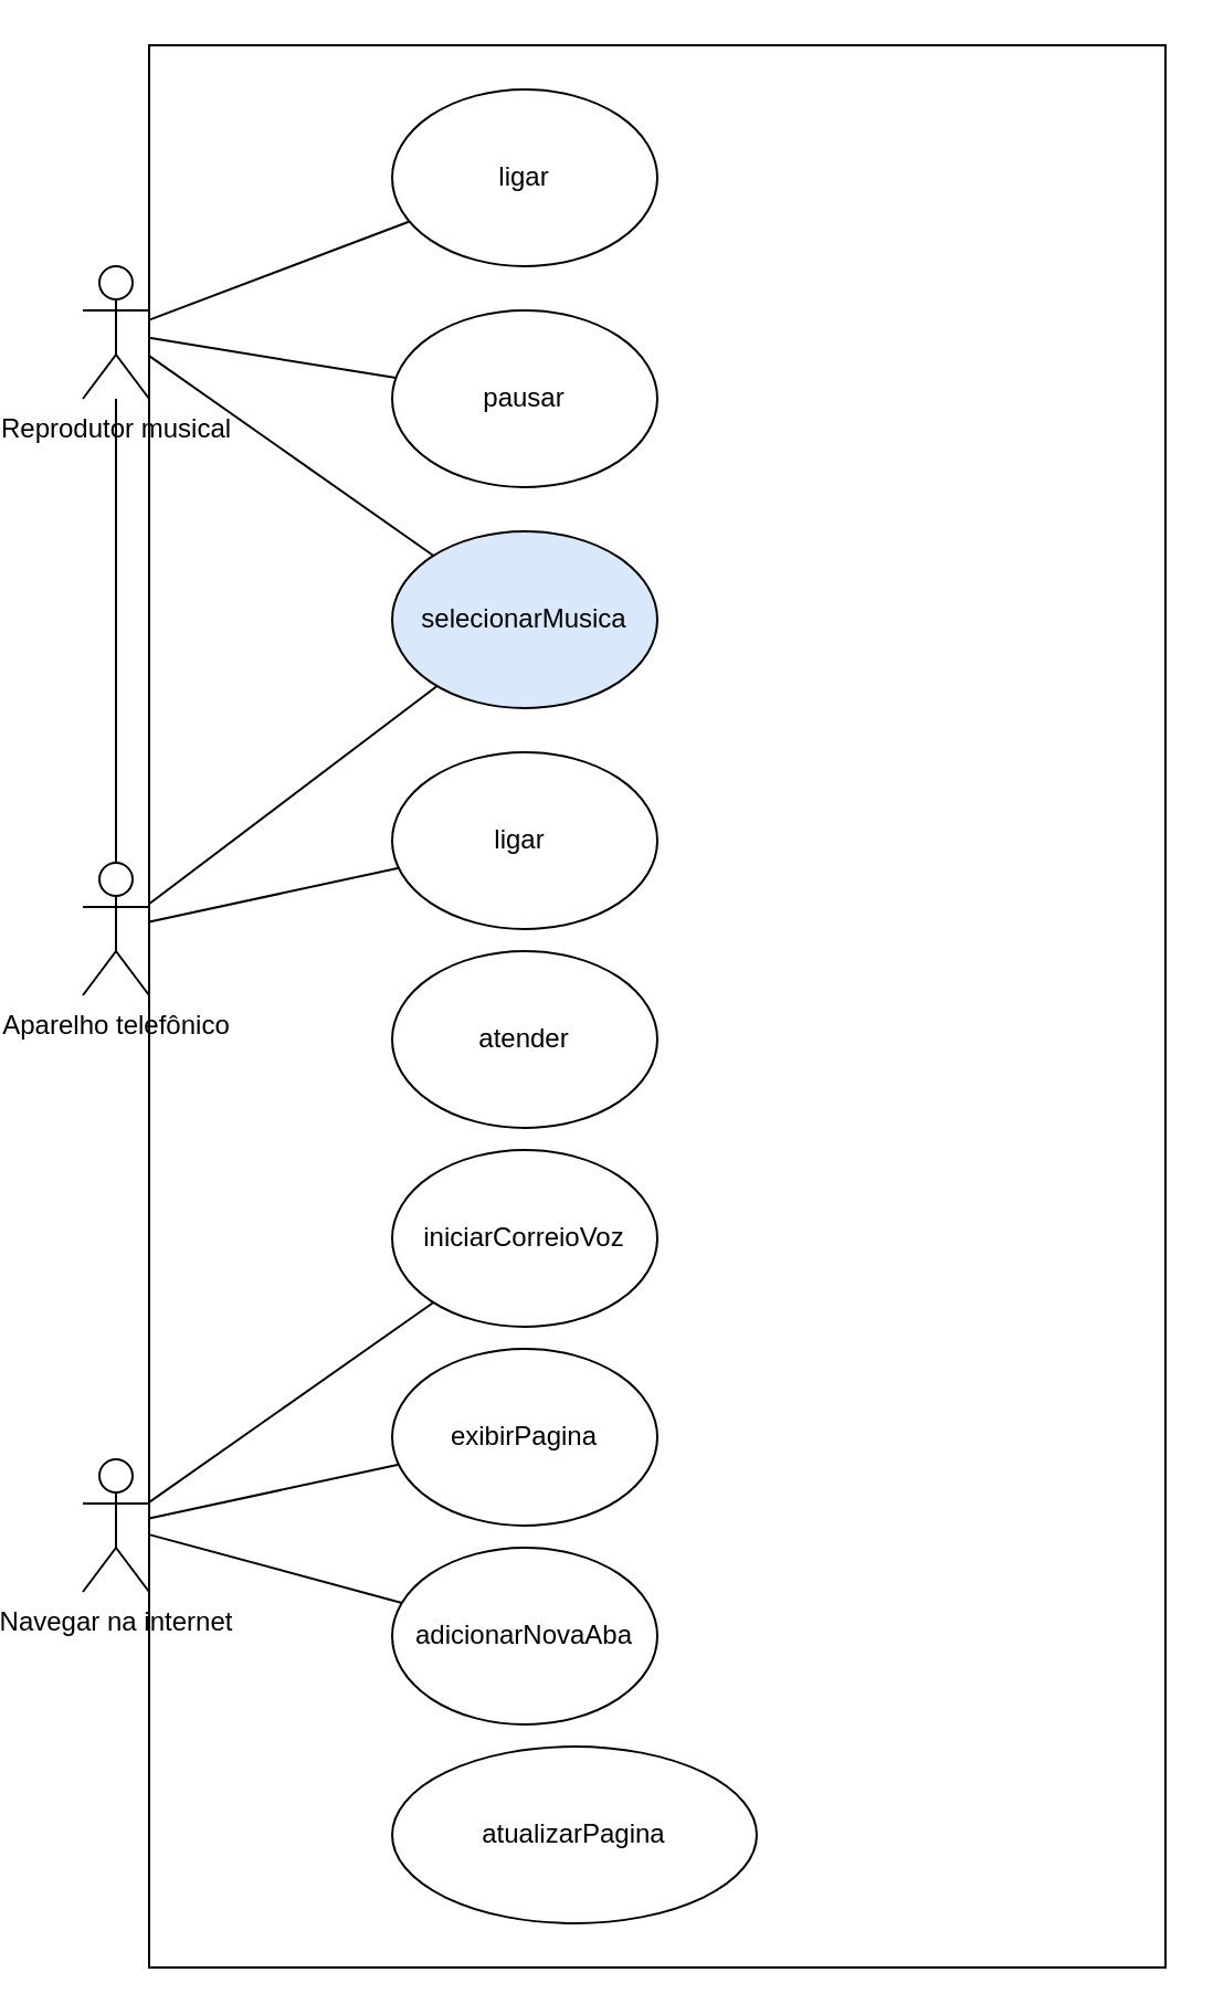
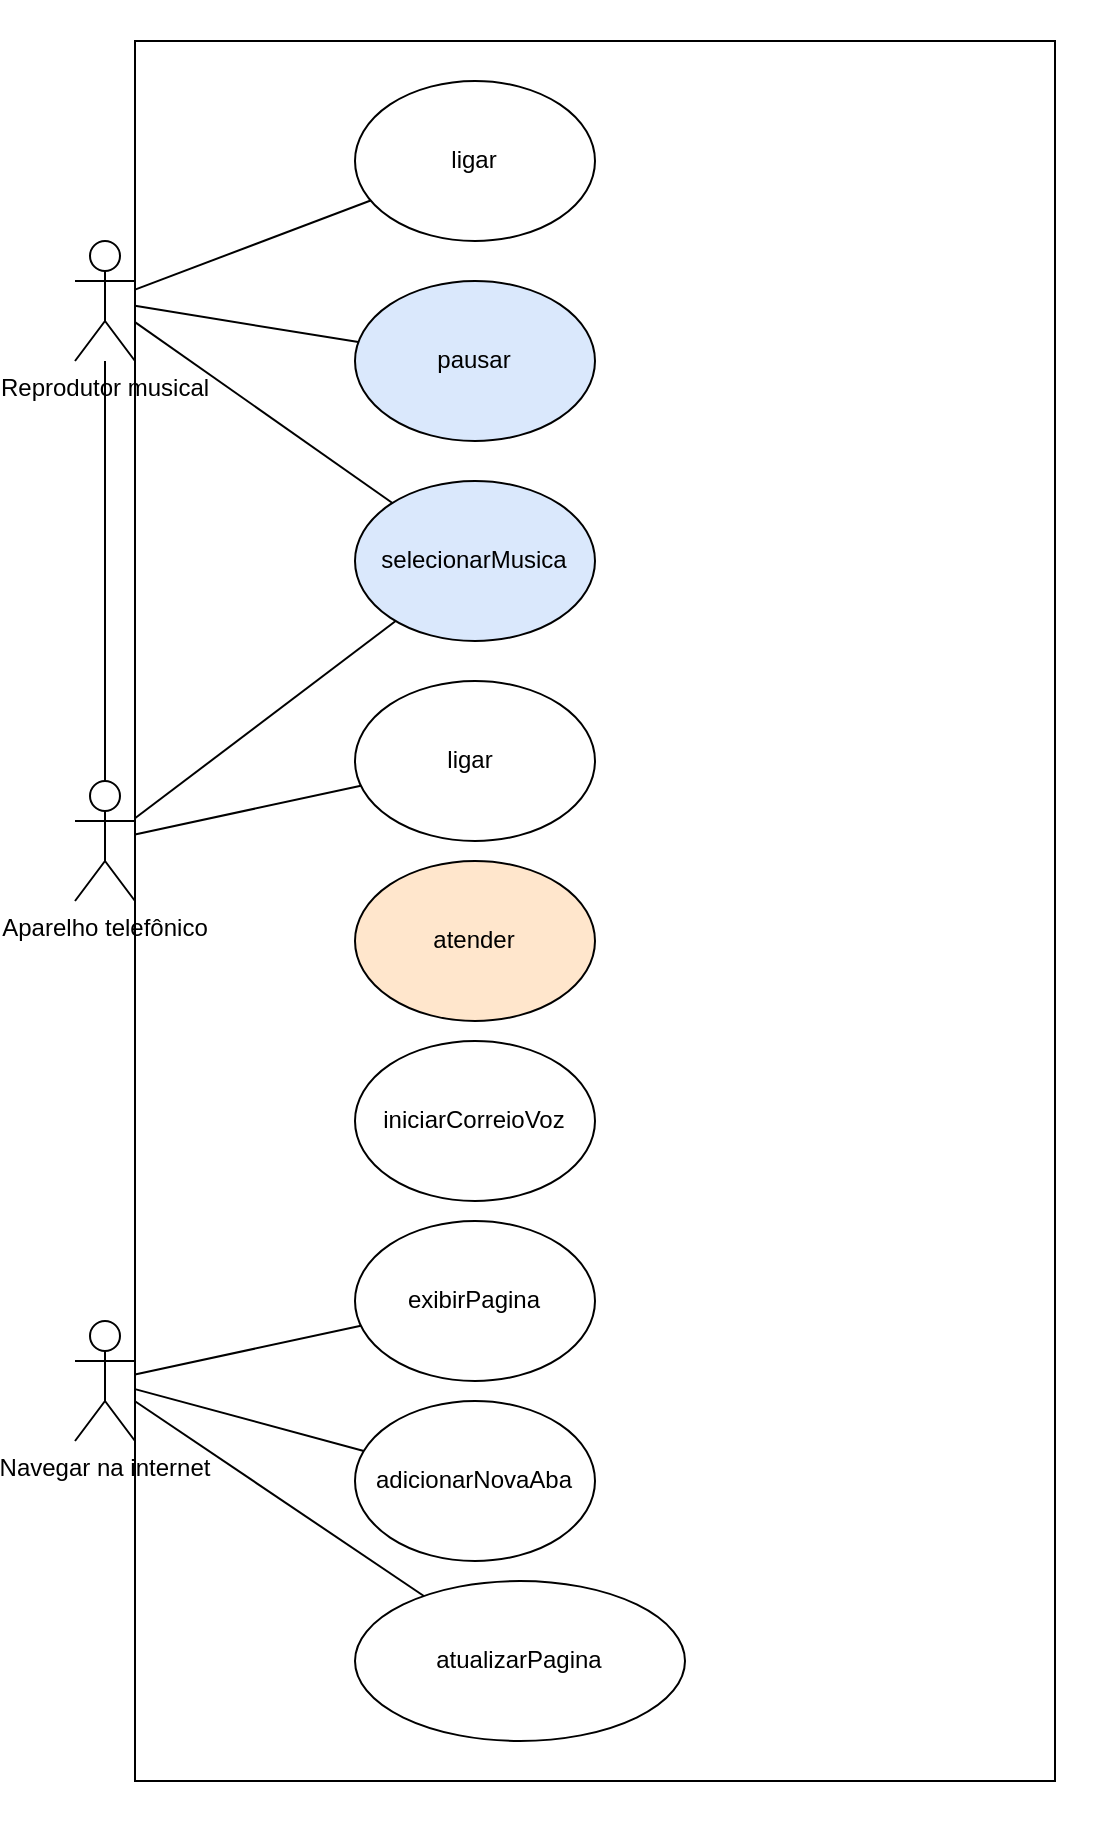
  <mxCell id="0" />
  <mxCell id="1" parent="0" />
  <mxCell id="2" value="" style="rounded=0;whiteSpace=wrap;html=1;" vertex="1" parent="1"><mxGeometry x="50" y="20" width="460" height="870" as="geometry" /></mxCell>
  <mxCell id="3" value="Reprodutor musical" style="shape=umlActor;verticalLabelPosition=bottom;verticalAlign=top;html=1;outlineConnect=0;" parent="1" vertex="1"><mxGeometry x="20" y="120" width="30" height="60" as="geometry" /></mxCell>
  <mxCell id="4" value="Aparelho telefônico" style="shape=umlActor;verticalLabelPosition=bottom;verticalAlign=top;html=1;outlineConnect=0;" parent="1" vertex="1"><mxGeometry x="20" y="390" width="30" height="60" as="geometry" /></mxCell>
  <mxCell id="5" value="Navegar na internet" style="shape=umlActor;verticalLabelPosition=bottom;verticalAlign=top;html=1;outlineConnect=0;" parent="1" vertex="1"><mxGeometry x="20" y="660" width="30" height="60" as="geometry" /></mxCell>
  <mxCell id="6" value="ligar" style="ellipse;whiteSpace=wrap;html=1;" vertex="1" parent="1"><mxGeometry x="160" y="40" width="120" height="80" as="geometry" /></mxCell>
  <mxCell id="7" value="selecionarMusica" style="ellipse;whiteSpace=wrap;html=1;fillColor=#dae8fc;" vertex="1" parent="1"><mxGeometry x="160" y="240" width="120" height="80" as="geometry" /></mxCell>
  <mxCell id="8" value="ligar&lt;span style=&quot;white-space: pre;&quot;&gt;&#09;&lt;/span&gt;" style="ellipse;whiteSpace=wrap;html=1;" vertex="1" parent="1"><mxGeometry x="160" y="340" width="120" height="80" as="geometry" /></mxCell>
- <mxCell id="9" value="pausar" style="ellipse;whiteSpace=wrap;html=1;" vertex="1" parent="1"><mxGeometry x="160" y="140" width="120" height="80" as="geometry" /></mxCell>
+ <mxCell id="9" value="pausar" style="ellipse;whiteSpace=wrap;html=1;fillColor=#dae8fc;" vertex="1" parent="1"><mxGeometry x="160" y="140" width="120" height="80" as="geometry" /></mxCell>
  <mxCell id="10" value="" style="endArrow=none;html=1;rounded=0;" edge="1" parent="1" source="3" target="7"><mxGeometry width="50" height="50" relative="1" as="geometry"><mxPoint x="84" y="280" as="sourcePoint" /><mxPoint x="134" y="230" as="targetPoint" /></mxGeometry></mxCell>
  <mxCell id="11" value="" style="endArrow=none;html=1;rounded=0;" edge="1" parent="1" source="3" target="9"><mxGeometry width="50" height="50" relative="1" as="geometry"><mxPoint x="100" y="160" as="sourcePoint" /><mxPoint x="150" y="110" as="targetPoint" /></mxGeometry></mxCell>
  <mxCell id="12" value="" style="endArrow=none;html=1;rounded=0;" edge="1" parent="1" source="3" target="6"><mxGeometry width="50" height="50" relative="1" as="geometry"><mxPoint x="90" y="140" as="sourcePoint" /><mxPoint x="140" y="90" as="targetPoint" /></mxGeometry></mxCell>
- <mxCell id="13" value="atender" style="ellipse;whiteSpace=wrap;html=1;" vertex="1" parent="1"><mxGeometry x="160" y="430" width="120" height="80" as="geometry" /></mxCell>
+ <mxCell id="13" value="atender" style="ellipse;whiteSpace=wrap;html=1;fillColor=#ffe6cc;" vertex="1" parent="1"><mxGeometry x="160" y="430" width="120" height="80" as="geometry" /></mxCell>
  <mxCell id="14" value="iniciarCorreioVoz" style="ellipse;whiteSpace=wrap;html=1;" vertex="1" parent="1"><mxGeometry x="160" y="520" width="120" height="80" as="geometry" /></mxCell>
  <mxCell id="15" value="" style="endArrow=none;html=1;rounded=0;" edge="1" parent="1" source="4" target="8"><mxGeometry width="50" height="50" relative="1" as="geometry"><mxPoint x="80" y="450" as="sourcePoint" /><mxPoint x="130" y="400" as="targetPoint" /></mxGeometry></mxCell>
  <mxCell id="16" value="" style="endArrow=none;html=1;rounded=0;" edge="1" parent="1" source="4" target="7"><mxGeometry width="50" height="50" relative="1" as="geometry"><mxPoint x="90" y="500" as="sourcePoint" /><mxPoint x="140" y="450" as="targetPoint" /></mxGeometry></mxCell>
  <mxCell id="17" value="" style="endArrow=none;html=1;rounded=0;" edge="1" parent="1" source="4" target="3"><mxGeometry width="50" height="50" relative="1" as="geometry"><mxPoint x="80" y="550" as="sourcePoint" /><mxPoint x="130" y="500" as="targetPoint" /></mxGeometry></mxCell>
  <mxCell id="18" value="exibirPagina" style="ellipse;whiteSpace=wrap;html=1;" vertex="1" parent="1"><mxGeometry x="160" y="610" width="120" height="80" as="geometry" /></mxCell>
  <mxCell id="19" value="adicionarNovaAba" style="ellipse;whiteSpace=wrap;html=1;" vertex="1" parent="1"><mxGeometry x="160" y="700" width="120" height="80" as="geometry" /></mxCell>
  <mxCell id="20" value="atualizarPagina" style="ellipse;whiteSpace=wrap;html=1;" vertex="1" parent="1"><mxGeometry x="160" y="790" width="165" height="80" as="geometry" /></mxCell>
  <mxCell id="21" value="" style="endArrow=none;html=1;rounded=0;" edge="1" parent="1" source="5" target="18"><mxGeometry width="50" height="50" relative="1" as="geometry"><mxPoint x="80" y="650" as="sourcePoint" /><mxPoint x="130" y="600" as="targetPoint" /></mxGeometry></mxCell>
  <mxCell id="22" value="" style="endArrow=none;html=1;rounded=0;" edge="1" parent="1" source="5" target="19"><mxGeometry width="50" height="50" relative="1" as="geometry"><mxPoint x="80" y="650" as="sourcePoint" /><mxPoint x="130" y="600" as="targetPoint" /></mxGeometry></mxCell>
- <mxCell id="23" value="" style="endArrow=none;html=1;rounded=0;" edge="1" parent="1" source="5" target="14"><mxGeometry width="50" height="50" relative="1" as="geometry"><mxPoint x="70" y="820" as="sourcePoint" /><mxPoint x="120" y="770" as="targetPoint" /></mxGeometry></mxCell>
+ <mxCell id="23" value="" style="endArrow=none;html=1;rounded=0;" edge="1" parent="1" source="5" target="20"><mxGeometry width="50" height="50" relative="1" as="geometry"><mxPoint x="70" y="820" as="sourcePoint" /><mxPoint x="120" y="770" as="targetPoint" /></mxGeometry></mxCell>
